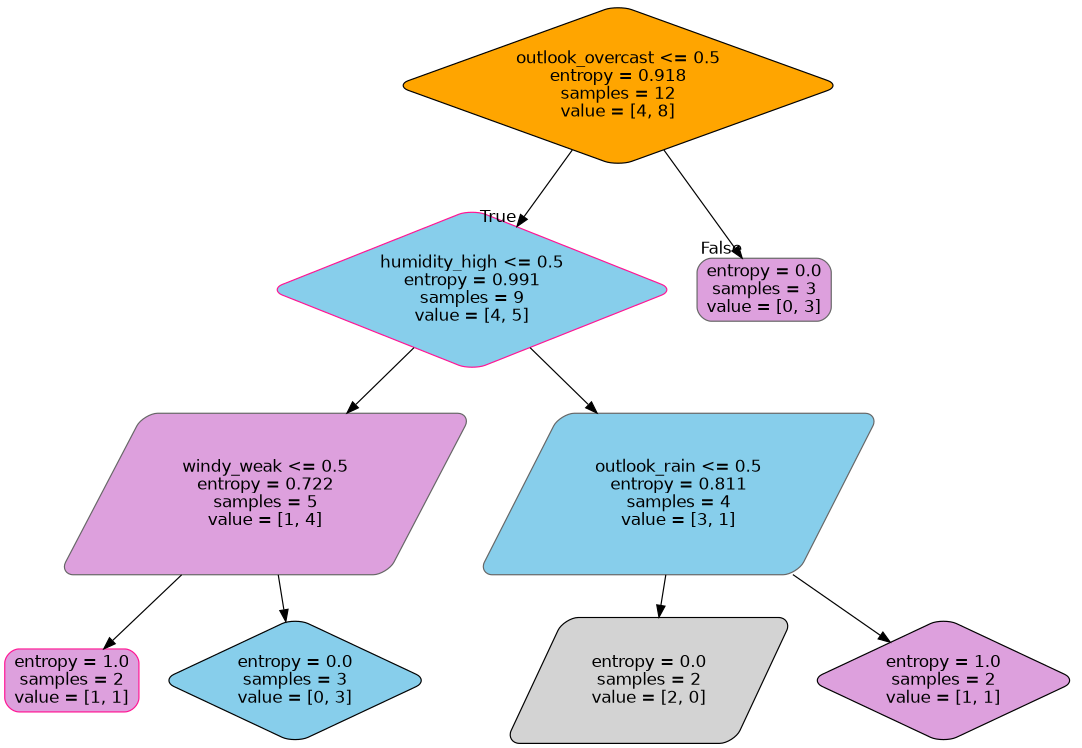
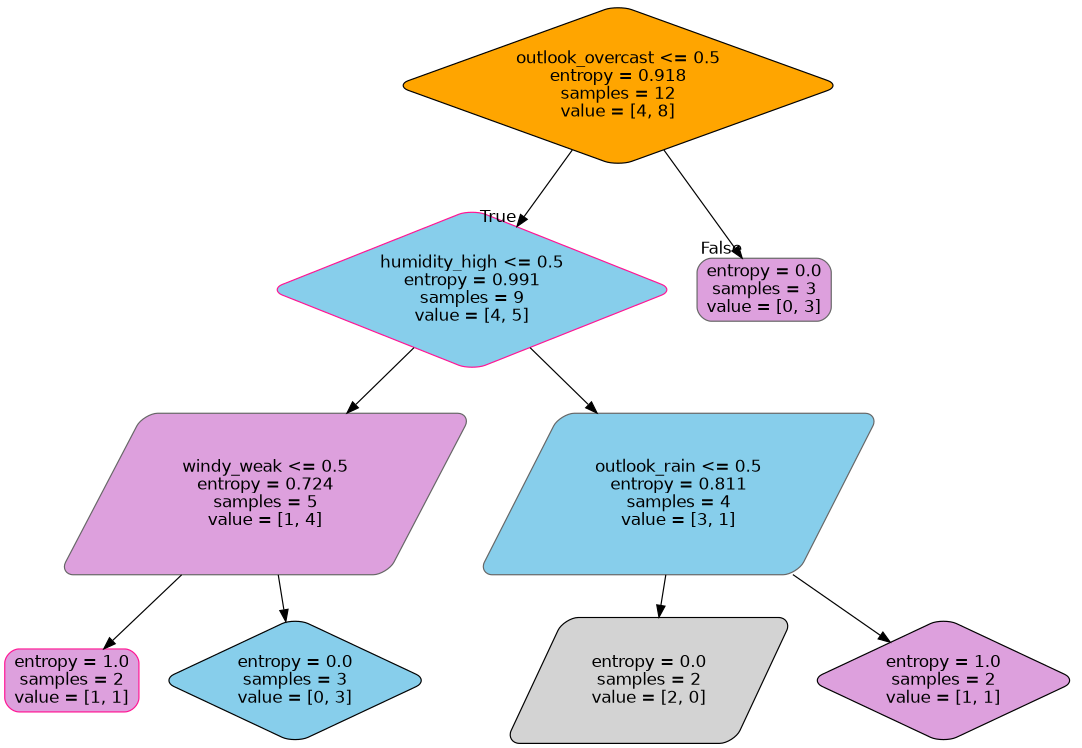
  digraph {
    node [color=black fillcolor=plum fontname=helvetica shape=diamond style="filled, rounded"]
    edge [fontname=helvetica]
    n1 [fillcolor=orange label="outlook_overcast <= 0.5\nentropy = 0.918\nsamples = 12\nvalue = [4, 8]"]
    n2 [color=deeppink fillcolor=skyblue label="humidity_high <= 0.5\nentropy = 0.991\nsamples = 9\nvalue = [4, 5]"]
    n3 [color=gray40 label="entropy = 0.0\nsamples = 3\nvalue = [0, 3]" shape=box]
-   n4 [color=gray40 label="windy_weak <= 0.5\nentropy = 0.722\nsamples = 5\nvalue = [1, 4]" shape=parallelogram]
+   n4 [color=gray40 label="windy_weak <= 0.5\nentropy = 0.724\nsamples = 5\nvalue = [1, 4]" shape=parallelogram]
    n5 [color=gray40 fillcolor=skyblue label="outlook_rain <= 0.5\nentropy = 0.811\nsamples = 4\nvalue = [3, 1]" shape=parallelogram]
    n6 [color=deeppink label="entropy = 1.0\nsamples = 2\nvalue = [1, 1]" shape=box]
    n7 [fillcolor=skyblue label="entropy = 0.0\nsamples = 3\nvalue = [0, 3]"]
    n8 [fillcolor=lightgrey label="entropy = 0.0\nsamples = 2\nvalue = [2, 0]" shape=parallelogram]
    n9 [label="entropy = 1.0\nsamples = 2\nvalue = [1, 1]"]
    n1 -> n2 [headlabel=True labelangle=45 labeldistance=2.5]
    n1 -> n3 [headlabel=False labelangle=-45 labeldistance=2.5]
    n2 -> n4
    n2 -> n5
    n4 -> n6
    n4 -> n7
    n5 -> n8
    n5 -> n9
  }
